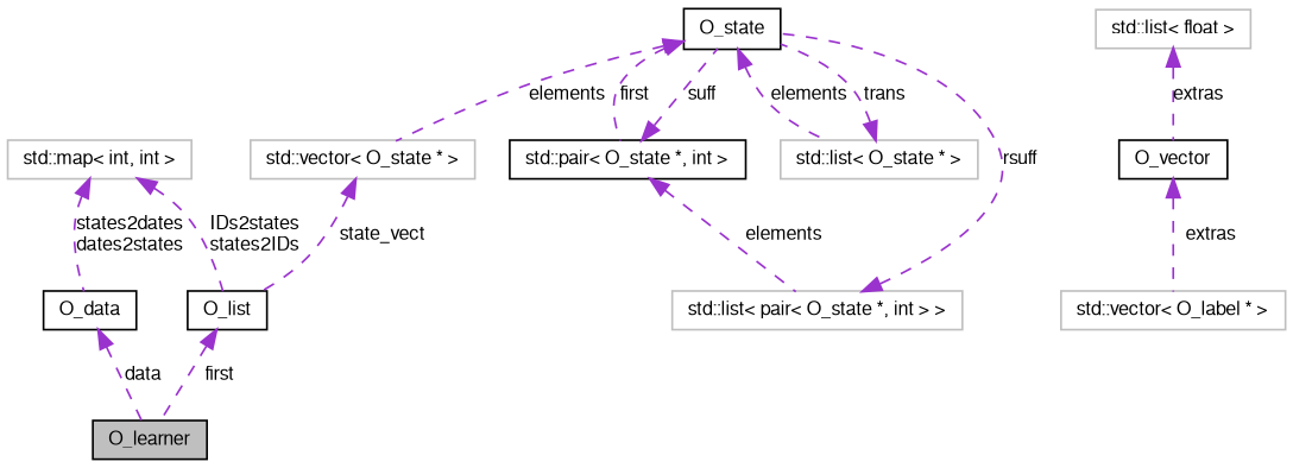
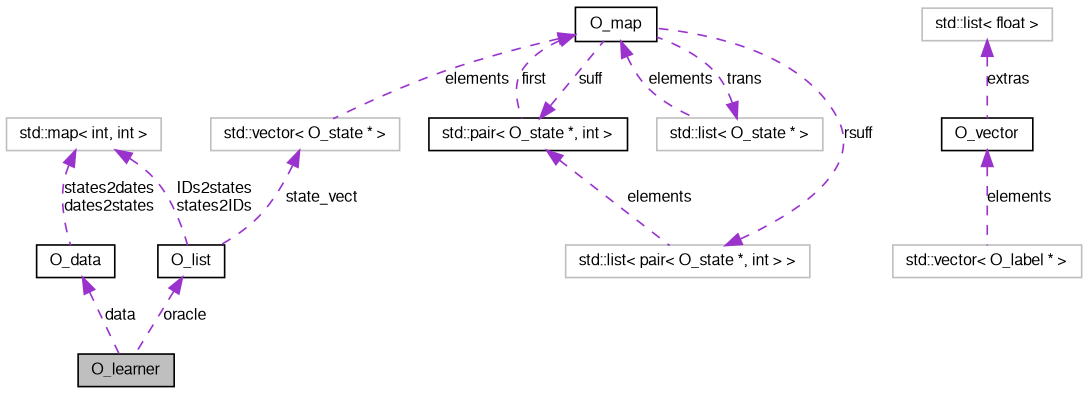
  digraph {
    rankdir=TB
    node [color=black fontname=FreeSans fontsize=10 shape=record]
    edge [color=darkorchid3 dir=back fontname=FreeSans fontsize=10 labelfontname=FreeSans labelfontsize=10 style=dashed]
    n1 [fillcolor=grey75 fontcolor=black height=0.2 label=O_learner style=filled width=0.4]
    n2 [height=0.2 label=O_data width=0.4]
    n3 [color=grey75 height=0.2 label="std::vector\< O_label * \>" width=0.4]
    n4 [height=0.2 label=O_vector width=0.4]
    n5 [color=grey75 height=0.2 label="std::list\< float \>" width=0.4]
    n6 [color=grey75 height=0.2 label="std::map\< int, int \>" width=0.4]
    n7 [height=0.2 label=O_list width=0.4]
    n8 [color=grey75 height=0.2 label="std::vector\< O_state * \>" width=0.4]
-   n9 [height=0.2 label=O_state width=0.4]
+   n9 [height=0.2 label=O_map width=0.4]
    n10 [height=0.2 label="std::pair\< O_state *, int \>" width=0.4]
    n11 [color=grey75 height=0.2 label="std::list\< O_state * \>" width=0.4]
    n12 [color=grey75 height=0.2 label="std::list\< pair\< O_state *, int \> \>" width=0.4]
    n2 -> n1 [label=data]
-   n4 -> n3 [label=extras]
+   n4 -> n3 [label=elements]
    n5 -> n4 [label=extras]
    n6 -> n2 [label="states2dates\ndates2states"]
    n6 -> n7 [label="IDs2states\nstates2IDs"]
-   n7 -> n1 [label=first]
+   n7 -> n1 [label=oracle]
    n8 -> n7 [label=state_vect]
    n9 -> n8 [label=elements]
    n9 -> n10 [label=first]
    n9 -> n11 [label=elements]
    n10 -> n9 [label=suff]
    n10 -> n12 [label=elements]
    n11 -> n9 [label=trans]
    n12 -> n9 [label=rsuff]
  }
